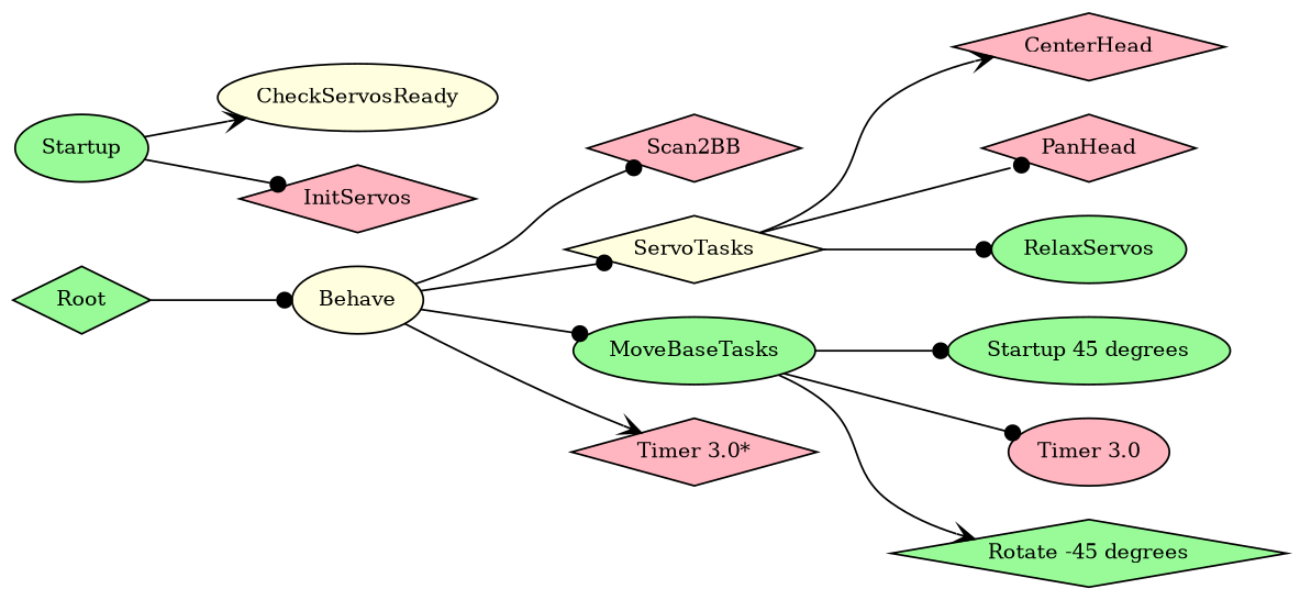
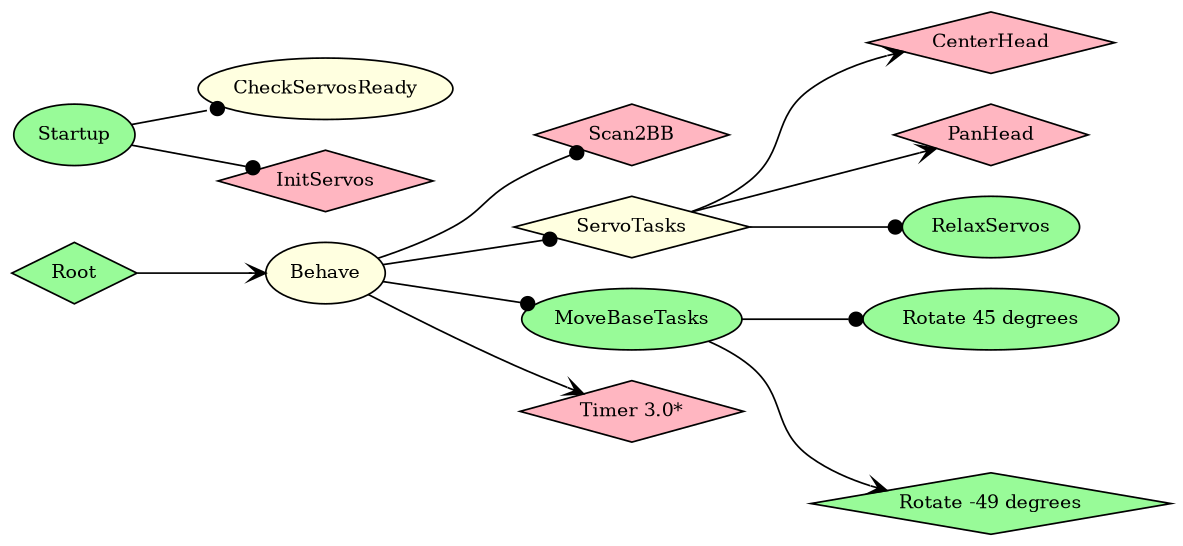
  digraph {
    fontname="times-roman"
    rankdir=LR
    node [fillcolor=palegreen fontcolor=black fontname="times-roman" fontsize=11 shape=diamond style=filled]
    edge [arrowhead=dot fontname="times-roman"]
    Behave [fillcolor=lightyellow shape=ellipse]
    Root
    Startup [shape=ellipse]
    CheckServosReady [fillcolor=lightyellow shape=ellipse]
    InitServos [fillcolor=lightpink]
    Scan2BB [fillcolor=lightpink]
    ServoTasks [fillcolor=lightyellow]
    MoveBaseTasks [shape=ellipse]
    "Timer 3.0*" [fillcolor=lightpink]
    CenterHead [fillcolor=lightpink]
    PanHead [fillcolor=lightpink]
    RelaxServos [shape=ellipse]
-   "Rotate 45 degrees" [shape=ellipse label="Startup 45 degrees"]
-   "Timer 3.0" [fillcolor=lightpink shape=ellipse]
-   "Rotate -45 degrees"
+   "Rotate 45 degrees" [shape=ellipse]
+   "Rotate -45 degrees" [label="Rotate -49 degrees"]
    Behave -> Scan2BB
    Behave -> ServoTasks
    Behave -> MoveBaseTasks
    Behave -> "Timer 3.0*" [arrowhead=vee]
-   Root -> Behave
-   Startup -> CheckServosReady [arrowhead=vee]
+   Root -> Behave [arrowhead=vee]
+   Startup -> CheckServosReady
    Startup -> InitServos
    ServoTasks -> CenterHead [arrowhead=vee]
-   ServoTasks -> PanHead
+   ServoTasks -> PanHead [arrowhead=vee]
    ServoTasks -> RelaxServos
    MoveBaseTasks -> "Rotate 45 degrees"
-   MoveBaseTasks -> "Timer 3.0"
    MoveBaseTasks -> "Rotate -45 degrees" [arrowhead=vee]
  }
